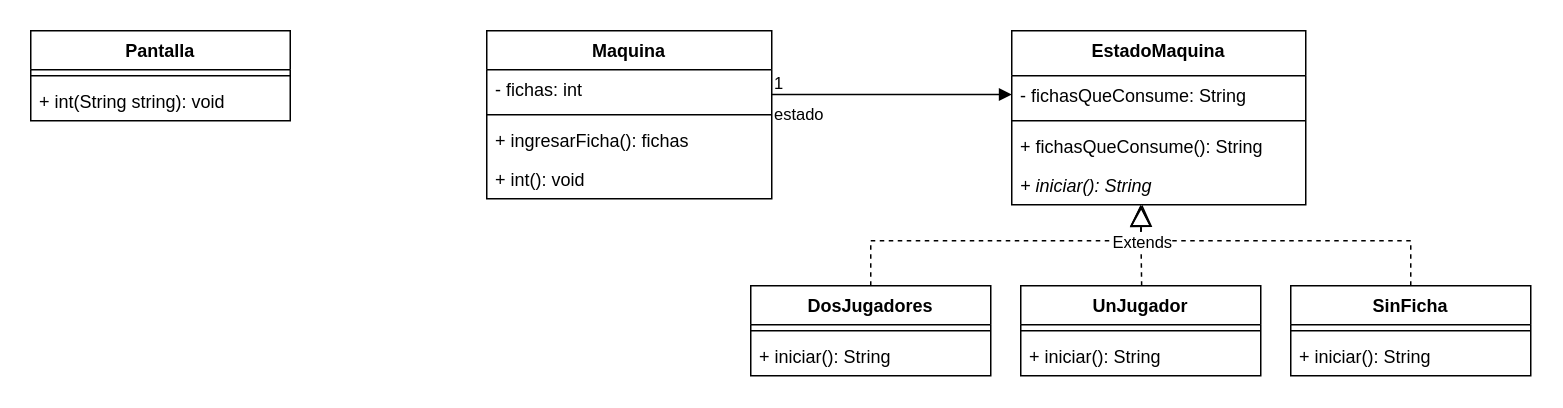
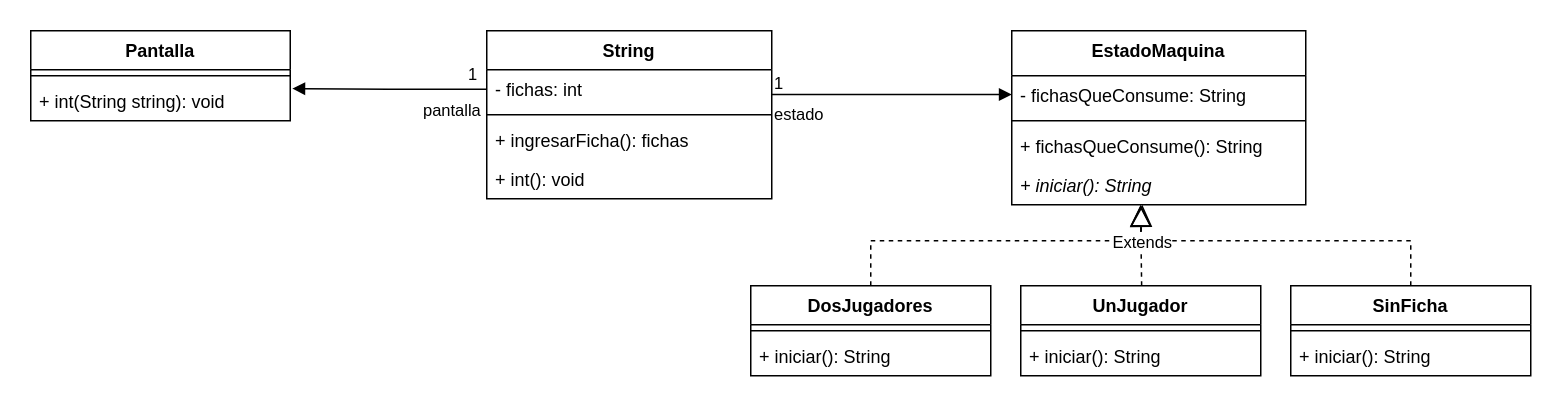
  <mxCell id="0" />
  <mxCell id="1" parent="0" />
  <mxCell id="2" value="" style="endArrow=block;dashed=1;endFill=0;endSize=12;html=1;rounded=0;exitX=0.51;exitY=0.001;exitDx=0;exitDy=0;entryX=0.443;entryY=1.089;entryDx=0;entryDy=0;entryPerimeter=0;exitPerimeter=0;" parent="1" edge="1"><mxGeometry width="160" relative="1" as="geometry"><mxPoint x="760.6" y="190.06" as="sourcePoint" /><mxPoint x="759.828" y="136.314" as="targetPoint" /></mxGeometry></mxCell>
  <mxCell id="3" value="" style="endArrow=block;dashed=1;endFill=0;endSize=12;html=1;rounded=0;exitX=0.5;exitY=0;exitDx=0;exitDy=0;" parent="1" source="19" edge="1"><mxGeometry width="160" relative="1" as="geometry"><mxPoint x="940" y="186" as="sourcePoint" /><mxPoint x="760" y="136" as="targetPoint" /><Array as="points"><mxPoint x="940" y="160" /><mxPoint x="760" y="160" /></Array></mxGeometry></mxCell>
- <mxCell id="4" value="Maquina" style="swimlane;fontStyle=1;align=center;verticalAlign=top;childLayout=stackLayout;horizontal=1;startSize=26;horizontalStack=0;resizeParent=1;resizeParentMax=0;resizeLast=0;collapsible=1;marginBottom=0;whiteSpace=wrap;html=1;" parent="1" vertex="1"><mxGeometry x="324" y="20" width="190" height="112" as="geometry" /></mxCell>
+ <mxCell id="4" value="String" style="swimlane;fontStyle=1;align=center;verticalAlign=top;childLayout=stackLayout;horizontal=1;startSize=26;horizontalStack=0;resizeParent=1;resizeParentMax=0;resizeLast=0;collapsible=1;marginBottom=0;whiteSpace=wrap;html=1;" parent="1" vertex="1"><mxGeometry x="324" y="20" width="190" height="112" as="geometry" /></mxCell>
  <mxCell id="5" value="- fichas: int" style="text;strokeColor=none;fillColor=none;align=left;verticalAlign=top;spacingLeft=4;spacingRight=4;overflow=hidden;rotatable=0;points=[[0,0.5],[1,0.5]];portConstraint=eastwest;whiteSpace=wrap;html=1;" parent="4" vertex="1"><mxGeometry y="26" width="190" height="26" as="geometry" /></mxCell>
  <mxCell id="6" value="" style="line;strokeWidth=1;fillColor=none;align=left;verticalAlign=middle;spacingTop=-1;spacingLeft=3;spacingRight=3;rotatable=0;labelPosition=right;points=[];portConstraint=eastwest;strokeColor=inherit;" parent="4" vertex="1"><mxGeometry y="52" width="190" height="8" as="geometry" /></mxCell>
  <mxCell id="7" value="+ ingresarFicha(): fichas" style="text;strokeColor=none;fillColor=none;align=left;verticalAlign=top;spacingLeft=4;spacingRight=4;overflow=hidden;rotatable=0;points=[[0,0.5],[1,0.5]];portConstraint=eastwest;whiteSpace=wrap;html=1;" parent="4" vertex="1"><mxGeometry y="60" width="190" height="26" as="geometry" /></mxCell>
  <mxCell id="8" value="+ int(): void" style="text;strokeColor=none;fillColor=none;align=left;verticalAlign=top;spacingLeft=4;spacingRight=4;overflow=hidden;rotatable=0;points=[[0,0.5],[1,0.5]];portConstraint=eastwest;whiteSpace=wrap;html=1;" parent="4" vertex="1"><mxGeometry y="86" width="190" height="26" as="geometry" /></mxCell>
  <mxCell id="9" value="&lt;div&gt;&lt;span style=&quot;background-color: transparent; color: light-dark(rgb(0, 0, 0), rgb(255, 255, 255));&quot;&gt;EstadoMaquina&lt;/span&gt;&lt;/div&gt;" style="swimlane;fontStyle=1;align=center;verticalAlign=top;childLayout=stackLayout;horizontal=1;startSize=30;horizontalStack=0;resizeParent=1;resizeParentMax=0;resizeLast=0;collapsible=1;marginBottom=0;whiteSpace=wrap;html=1;" parent="1" vertex="1"><mxGeometry x="674" y="20" width="196" height="116" as="geometry" /></mxCell>
  <mxCell id="10" value="- fichasQueConsume: String" style="text;strokeColor=none;fillColor=none;align=left;verticalAlign=top;spacingLeft=4;spacingRight=4;overflow=hidden;rotatable=0;points=[[0,0.5],[1,0.5]];portConstraint=eastwest;whiteSpace=wrap;html=1;" vertex="1" parent="9"><mxGeometry y="30" width="196" height="26" as="geometry" /></mxCell>
  <mxCell id="11" value="" style="line;strokeWidth=1;fillColor=none;align=left;verticalAlign=middle;spacingTop=-1;spacingLeft=3;spacingRight=3;rotatable=0;labelPosition=right;points=[];portConstraint=eastwest;strokeColor=inherit;" parent="9" vertex="1"><mxGeometry y="56" width="196" height="8" as="geometry" /></mxCell>
  <mxCell id="12" value="+ fichasQueConsume(): String" style="text;strokeColor=none;fillColor=none;align=left;verticalAlign=top;spacingLeft=4;spacingRight=4;overflow=hidden;rotatable=0;points=[[0,0.5],[1,0.5]];portConstraint=eastwest;whiteSpace=wrap;html=1;" vertex="1" parent="9"><mxGeometry y="64" width="196" height="26" as="geometry" /></mxCell>
  <mxCell id="13" value="&lt;i&gt;+ iniciar(): String&lt;/i&gt;" style="text;strokeColor=none;fillColor=none;align=left;verticalAlign=top;spacingLeft=4;spacingRight=4;overflow=hidden;rotatable=0;points=[[0,0.5],[1,0.5]];portConstraint=eastwest;whiteSpace=wrap;html=1;" parent="9" vertex="1"><mxGeometry y="90" width="196" height="26" as="geometry" /></mxCell>
  <mxCell id="14" value="estado" style="endArrow=block;endFill=1;html=1;edgeStyle=orthogonalEdgeStyle;align=left;verticalAlign=top;rounded=0;" parent="1" edge="1"><mxGeometry x="-1" relative="1" as="geometry"><mxPoint x="514" y="62.5" as="sourcePoint" /><mxPoint x="674" y="62.5" as="targetPoint" /></mxGeometry></mxCell>
  <mxCell id="15" value="1" style="edgeLabel;resizable=0;html=1;align=left;verticalAlign=bottom;" parent="14" connectable="0" vertex="1"><mxGeometry x="-1" relative="1" as="geometry" /></mxCell>
  <mxCell id="16" value="UnJugador" style="swimlane;fontStyle=1;align=center;verticalAlign=top;childLayout=stackLayout;horizontal=1;startSize=26;horizontalStack=0;resizeParent=1;resizeParentMax=0;resizeLast=0;collapsible=1;marginBottom=0;whiteSpace=wrap;html=1;" parent="1" vertex="1"><mxGeometry x="680" y="190" width="160" height="60" as="geometry" /></mxCell>
  <mxCell id="17" value="" style="line;strokeWidth=1;fillColor=none;align=left;verticalAlign=middle;spacingTop=-1;spacingLeft=3;spacingRight=3;rotatable=0;labelPosition=right;points=[];portConstraint=eastwest;strokeColor=inherit;" parent="16" vertex="1"><mxGeometry y="26" width="160" height="8" as="geometry" /></mxCell>
  <mxCell id="18" value="+ iniciar(): String" style="text;strokeColor=none;fillColor=none;align=left;verticalAlign=top;spacingLeft=4;spacingRight=4;overflow=hidden;rotatable=0;points=[[0,0.5],[1,0.5]];portConstraint=eastwest;whiteSpace=wrap;html=1;" vertex="1" parent="16"><mxGeometry y="34" width="160" height="26" as="geometry" /></mxCell>
  <mxCell id="19" value="SinFicha" style="swimlane;fontStyle=1;align=center;verticalAlign=top;childLayout=stackLayout;horizontal=1;startSize=26;horizontalStack=0;resizeParent=1;resizeParentMax=0;resizeLast=0;collapsible=1;marginBottom=0;whiteSpace=wrap;html=1;" parent="1" vertex="1"><mxGeometry x="860" y="190" width="160" height="60" as="geometry" /></mxCell>
  <mxCell id="20" value="" style="line;strokeWidth=1;fillColor=none;align=left;verticalAlign=middle;spacingTop=-1;spacingLeft=3;spacingRight=3;rotatable=0;labelPosition=right;points=[];portConstraint=eastwest;strokeColor=inherit;" parent="19" vertex="1"><mxGeometry y="26" width="160" height="8" as="geometry" /></mxCell>
  <mxCell id="21" value="+ iniciar(): String" style="text;strokeColor=none;fillColor=none;align=left;verticalAlign=top;spacingLeft=4;spacingRight=4;overflow=hidden;rotatable=0;points=[[0,0.5],[1,0.5]];portConstraint=eastwest;whiteSpace=wrap;html=1;" vertex="1" parent="19"><mxGeometry y="34" width="160" height="26" as="geometry" /></mxCell>
  <mxCell id="22" value="" style="endArrow=block;dashed=1;endFill=0;endSize=12;html=1;rounded=0;entryX=0.444;entryY=1;entryDx=0;entryDy=0;entryPerimeter=0;exitX=0.5;exitY=0;exitDx=0;exitDy=0;" parent="1" source="24" target="13" edge="1"><mxGeometry width="160" relative="1" as="geometry"><mxPoint x="614" y="120" as="sourcePoint" /><mxPoint x="774" y="120" as="targetPoint" /><Array as="points"><mxPoint x="580" y="160" /><mxPoint x="760" y="160" /></Array></mxGeometry></mxCell>
  <mxCell id="23" value="&lt;span&gt;Extends&lt;/span&gt;" style="edgeLabel;html=1;align=center;verticalAlign=middle;resizable=0;points=[];labelBackgroundColor=default;" parent="22" vertex="1" connectable="0"><mxGeometry x="-0.177" y="1" relative="1" as="geometry"><mxPoint x="114" y="1" as="offset" /></mxGeometry></mxCell>
  <mxCell id="24" value="DosJugadores" style="swimlane;fontStyle=1;align=center;verticalAlign=top;childLayout=stackLayout;horizontal=1;startSize=26;horizontalStack=0;resizeParent=1;resizeParentMax=0;resizeLast=0;collapsible=1;marginBottom=0;whiteSpace=wrap;html=1;" parent="1" vertex="1"><mxGeometry x="500" y="190" width="160" height="60" as="geometry" /></mxCell>
  <mxCell id="25" value="" style="line;strokeWidth=1;fillColor=none;align=left;verticalAlign=middle;spacingTop=-1;spacingLeft=3;spacingRight=3;rotatable=0;labelPosition=right;points=[];portConstraint=eastwest;strokeColor=inherit;" parent="24" vertex="1"><mxGeometry y="26" width="160" height="8" as="geometry" /></mxCell>
  <mxCell id="26" value="+ iniciar(): String" style="text;strokeColor=none;fillColor=none;align=left;verticalAlign=top;spacingLeft=4;spacingRight=4;overflow=hidden;rotatable=0;points=[[0,0.5],[1,0.5]];portConstraint=eastwest;whiteSpace=wrap;html=1;" vertex="1" parent="24"><mxGeometry y="34" width="160" height="26" as="geometry" /></mxCell>
  <mxCell id="27" value="Pantalla" style="swimlane;fontStyle=1;align=center;verticalAlign=top;childLayout=stackLayout;horizontal=1;startSize=26;horizontalStack=0;resizeParent=1;resizeParentMax=0;resizeLast=0;collapsible=1;marginBottom=0;whiteSpace=wrap;html=1;" parent="1" vertex="1"><mxGeometry x="20" y="20" width="173" height="60" as="geometry" /></mxCell>
  <mxCell id="28" value="" style="line;strokeWidth=1;fillColor=none;align=left;verticalAlign=middle;spacingTop=-1;spacingLeft=3;spacingRight=3;rotatable=0;labelPosition=right;points=[];portConstraint=eastwest;strokeColor=inherit;" parent="27" vertex="1"><mxGeometry y="26" width="173" height="8" as="geometry" /></mxCell>
  <mxCell id="29" value="+ int(String string): void" style="text;strokeColor=none;fillColor=none;align=left;verticalAlign=top;spacingLeft=4;spacingRight=4;overflow=hidden;rotatable=0;points=[[0,0.5],[1,0.5]];portConstraint=eastwest;whiteSpace=wrap;html=1;" parent="27" vertex="1"><mxGeometry y="34" width="173" height="26" as="geometry" /></mxCell>
+ <mxCell id="30" value="pantalla" style="endArrow=block;endFill=1;html=1;edgeStyle=orthogonalEdgeStyle;align=left;verticalAlign=top;rounded=0;exitX=0;exitY=0.5;exitDx=0;exitDy=0;entryX=1.008;entryY=0.176;entryDx=0;entryDy=0;entryPerimeter=0;" parent="1" edge="1" target="29" source="5"><mxGeometry x="-0.323" y="1" relative="1" as="geometry"><mxPoint x="194" y="139.15" as="sourcePoint" /><mxPoint x="324" y="139.51" as="targetPoint" /><mxPoint as="offset" /></mxGeometry></mxCell>
+ <mxCell id="31" value="1" style="edgeLabel;resizable=0;html=1;align=left;verticalAlign=bottom;" parent="30" connectable="0" vertex="1"><mxGeometry x="-1" relative="1" as="geometry"><mxPoint x="-14" y="-2" as="offset" /></mxGeometry></mxCell>
